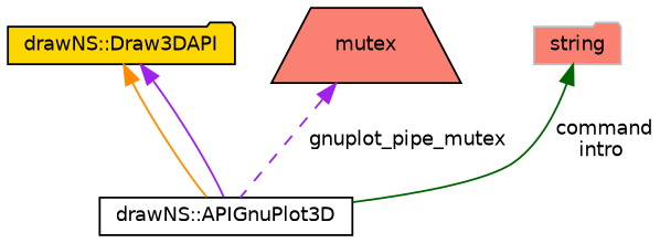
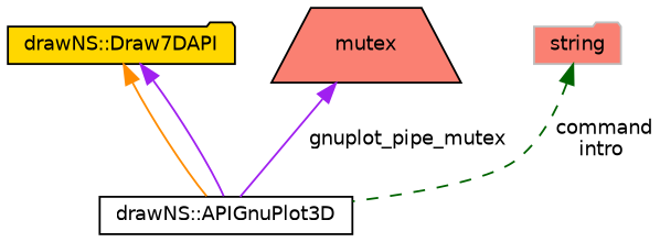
  digraph {
    node [color=black fillcolor=salmon fontname=Helvetica fontsize=10 shape=folder style=filled]
    edge [color=purple dir=back fontname=Helvetica fontsize=10 labelfontname=Helvetica labelfontsize=10 style=solid]
    n1 [fillcolor=white fontcolor=black height=0.2 label="drawNS::APIGnuPlot3D" shape=box width=0.4]
-   n2 [fillcolor=gold height=0.2 label="drawNS::Draw3DAPI" width=0.4]
+   n2 [fillcolor=gold height=0.2 label="drawNS::Draw7DAPI" width=0.4]
    n3 [height=0.2 label=mutex shape=trapezium width=0.4]
    n4 [color=grey75 height=0.2 label=string width=0.4]
    n2 -> n1 [color=darkorange]
    n2 -> n1
-   n3 -> n1 [label=" gnuplot_pipe_mutex" style=dashed]
-   n4 -> n1 [color=darkgreen label=" command\nintro"]
+   n3 -> n1 [label=" gnuplot_pipe_mutex"]
+   n4 -> n1 [color=darkgreen label=" command\nintro" style=dashed]
  }
